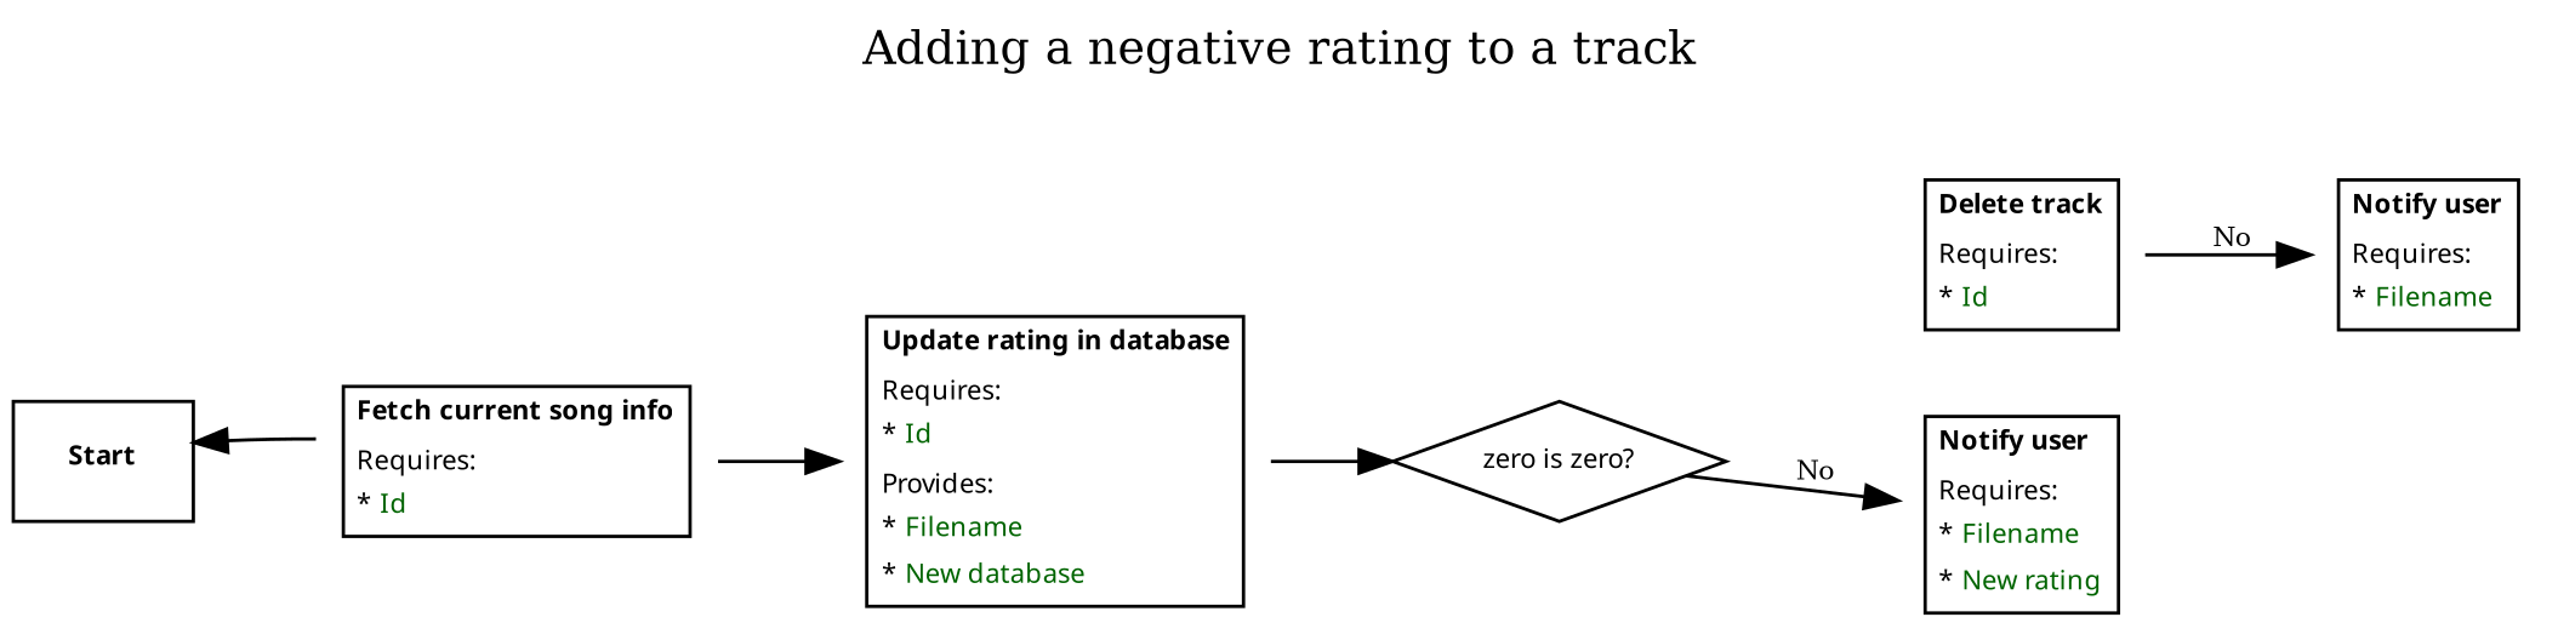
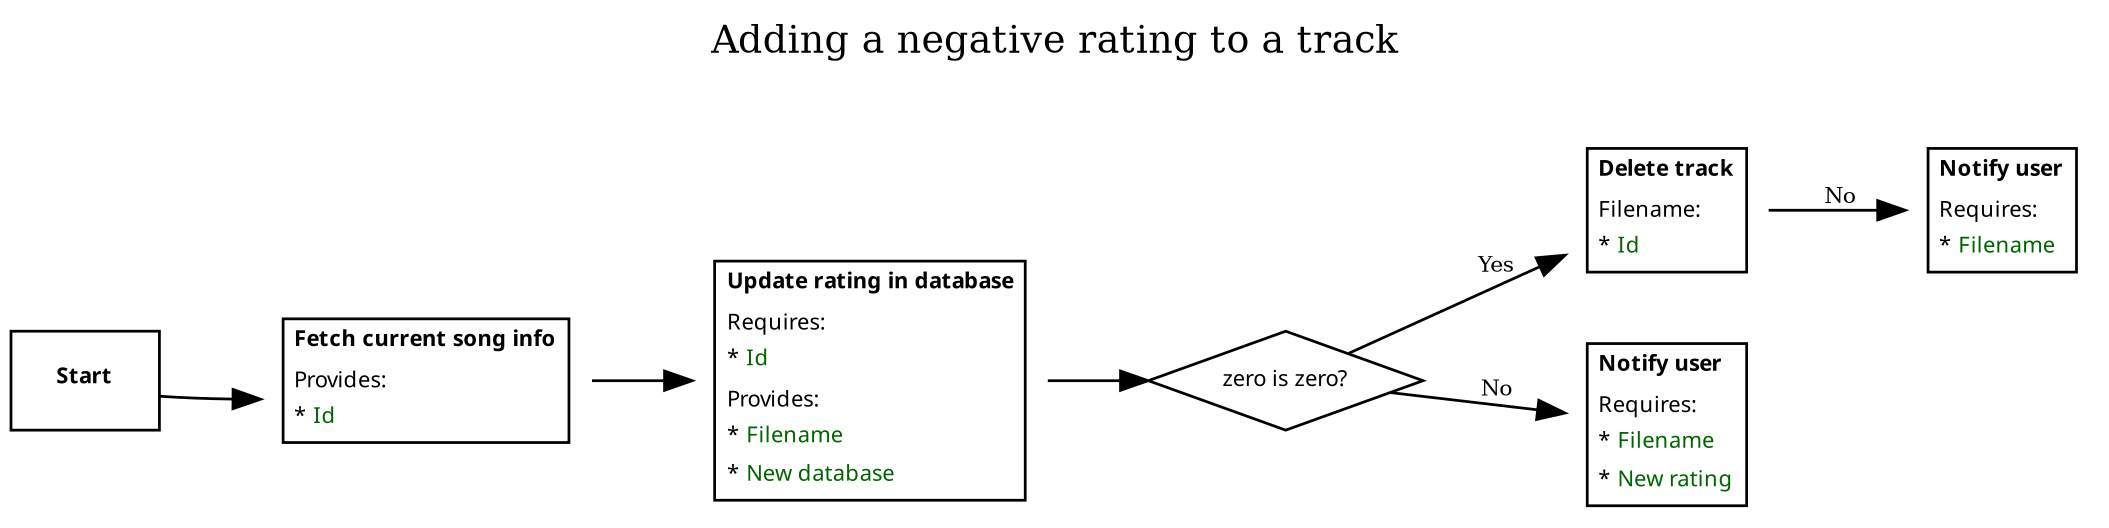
  digraph {
    label="Adding a negative rating to a track"
    labelloc=t
    rankdir=LR
    node [fontname="Sans serif" fontsize=8 shape=plaintext]
    n1 [label=< <b>Start</b> > shape=box]
-   n2 [label=<         <table border="1" cellborder="0" cellspacing="1">             <tr><td align="left"><b>Fetch current song info</b></td></tr>             <tr><td align="left">Requires:</td></tr>             <tr><td align="left">* <font color="darkgreen">Id</font></td></tr>         </table>     >]
+   n2 [label=<         <table border="1" cellborder="0" cellspacing="1">             <tr><td align="left"><b>Fetch current song info</b></td></tr>             <tr><td align="left">Provides:</td></tr>             <tr><td align="left">* <font color="darkgreen">Id</font></td></tr>         </table>     >]
    n3 [label=<         <table border="1" cellborder="0" cellspacing="1">             <tr><td align="left"><b>Update rating in database</b></td></tr>             <tr><td align="left">Requires:</td></tr>             <tr><td align="left">* <font color="darkgreen">Id</font></td></tr>             <tr><td align="left">Provides:</td></tr>             <tr><td align="left">* <font color="darkgreen">Filename</font></td></tr>             <tr><td align="left">* <font color="darkgreen">New database</font></td></tr>         </table>     >]
    n4 [label="zero is zero?" shape=diamond]
-   n5 [label=<         <table border="1" cellborder="0" cellspacing="1">             <tr><td align="left"><b>Delete track</b></td></tr>             <tr><td align="left">Requires:</td></tr>             <tr><td align="left">* <font color="darkgreen">Id</font></td></tr>         </table>     >]
+   n5 [label=<         <table border="1" cellborder="0" cellspacing="1">             <tr><td align="left"><b>Delete track</b></td></tr>             <tr><td align="left">Filename:</td></tr>             <tr><td align="left">* <font color="darkgreen">Id</font></td></tr>         </table>     >]
    n6 [label=<         <table border="1" cellborder="0" cellspacing="1">             <tr><td align="left"><b>Notify user</b></td></tr>             <tr><td align="left">Requires:</td></tr>             <tr><td align="left">* <font color="darkgreen">Filename</font></td></tr>             <tr><td align="lefT">* <font color="darkgreen">New rating</font></td></tr>         </table>     >]
    n7 [label=<         <table border="1" cellborder="0" cellspacing="1">             <tr><td align="left"><b>Notify user</b></td></tr>             <tr><td align="left">Requires:</td></tr>             <tr><td align="left">* <font color="darkgreen">Filename</font></td></tr>         </table>     >]
-   n2 -> n1
+   n1 -> n2
    n2 -> n3
    n3 -> n4
+   n4 -> n5 [fontsize=8 label=" Yes"]
    n4 -> n6 [fontsize=8 label=" No"]
    n5 -> n7 [fontsize=8 label=" No"]
  }
